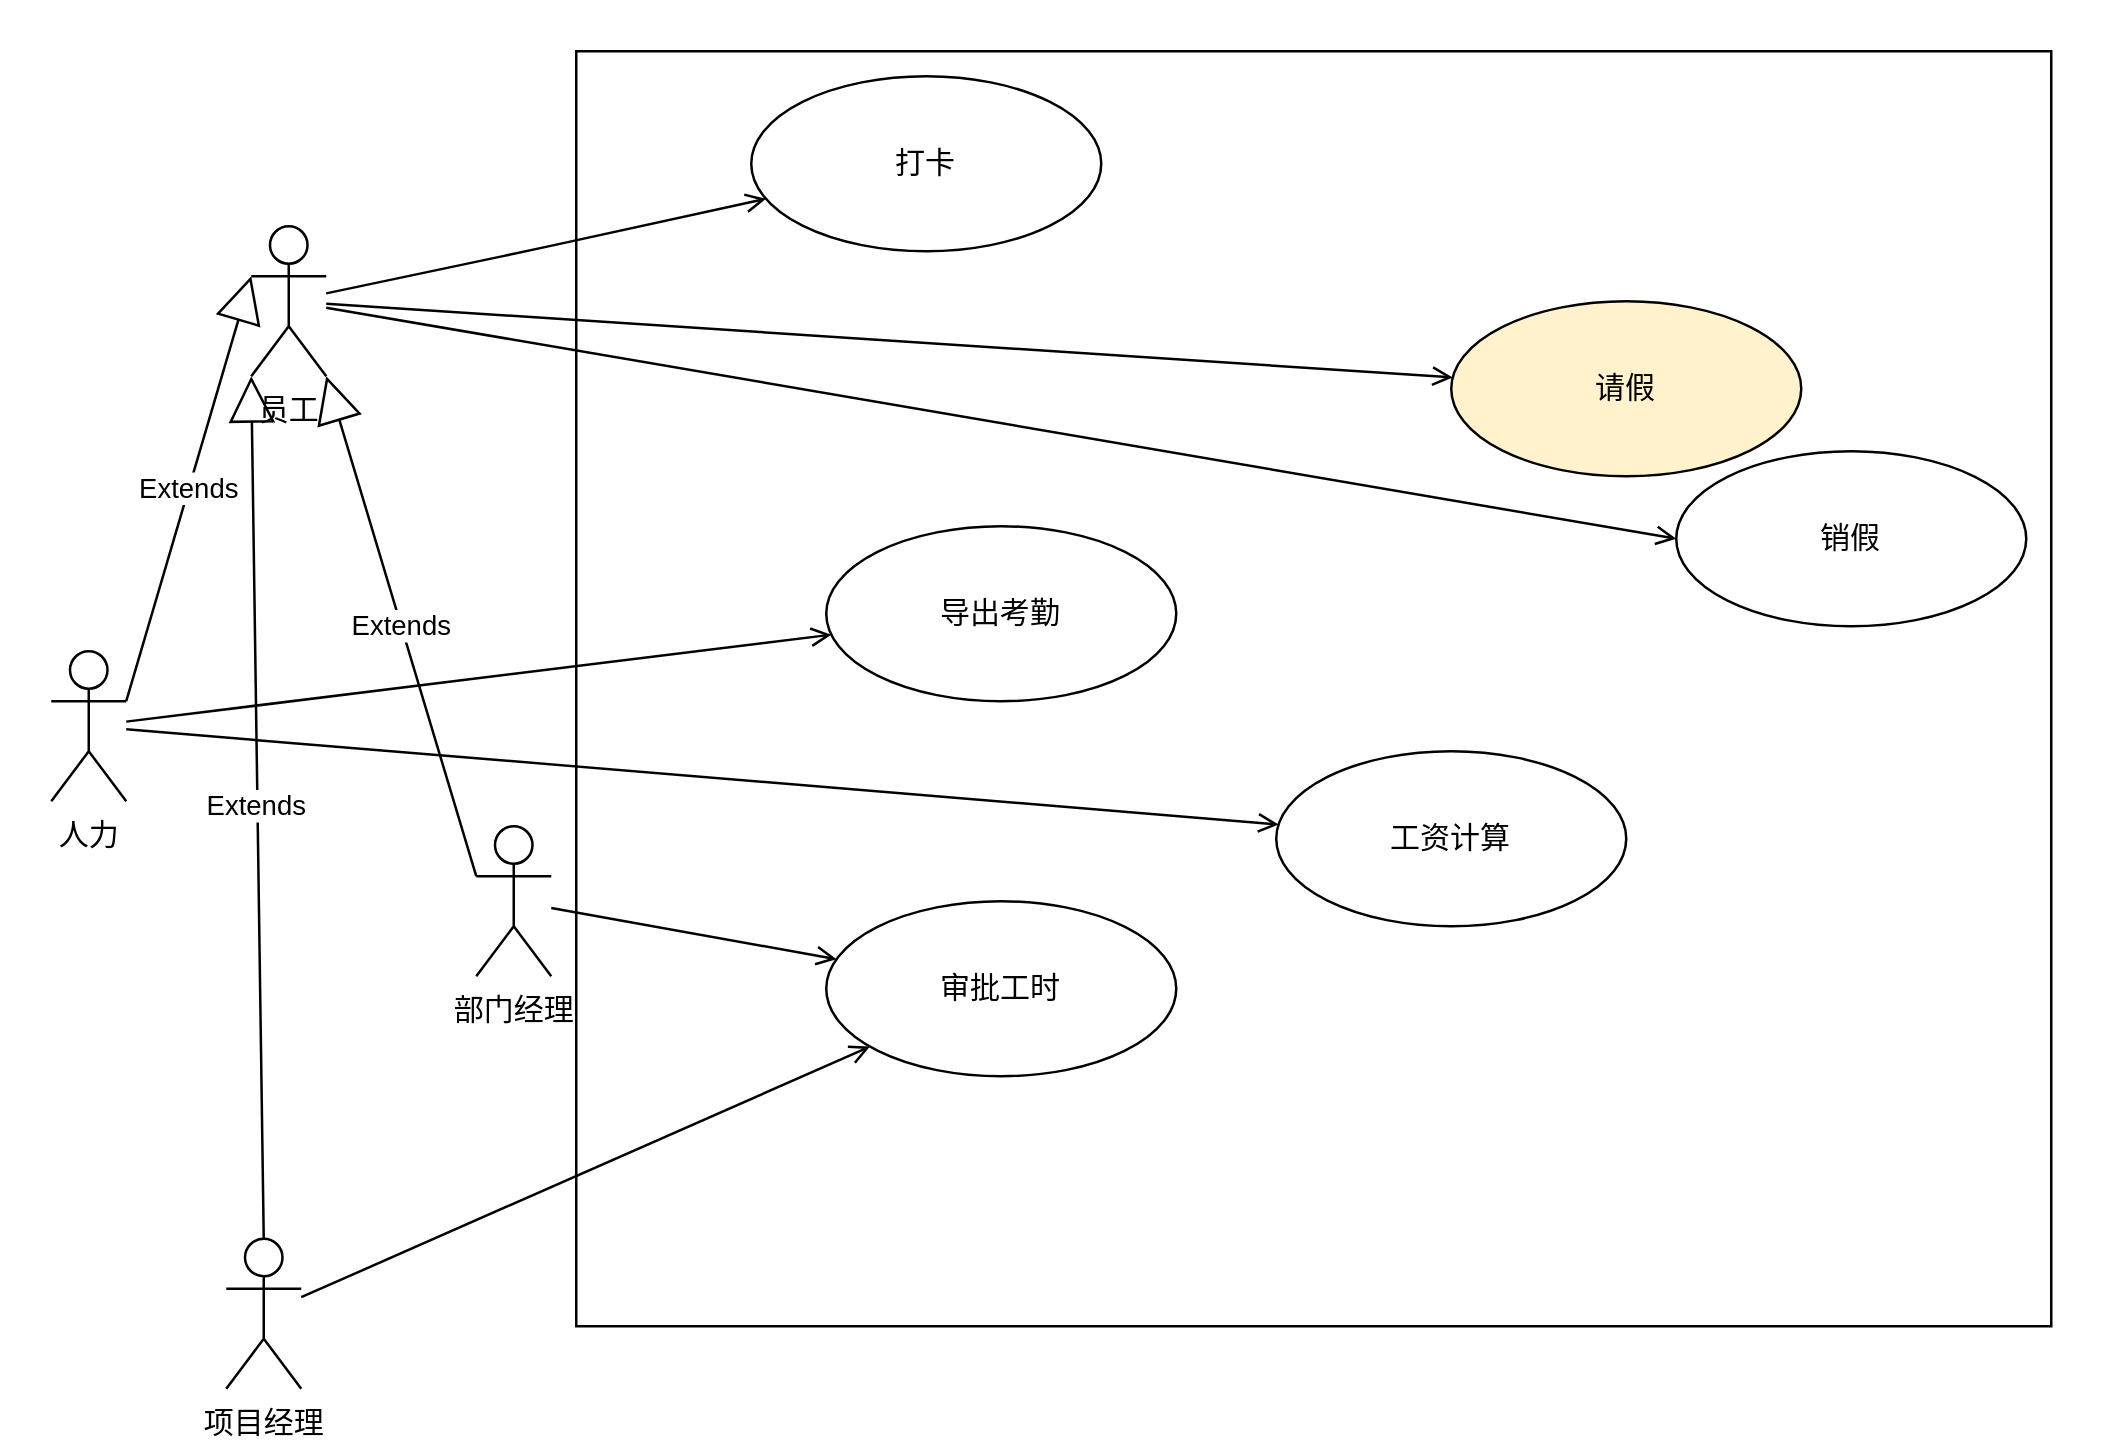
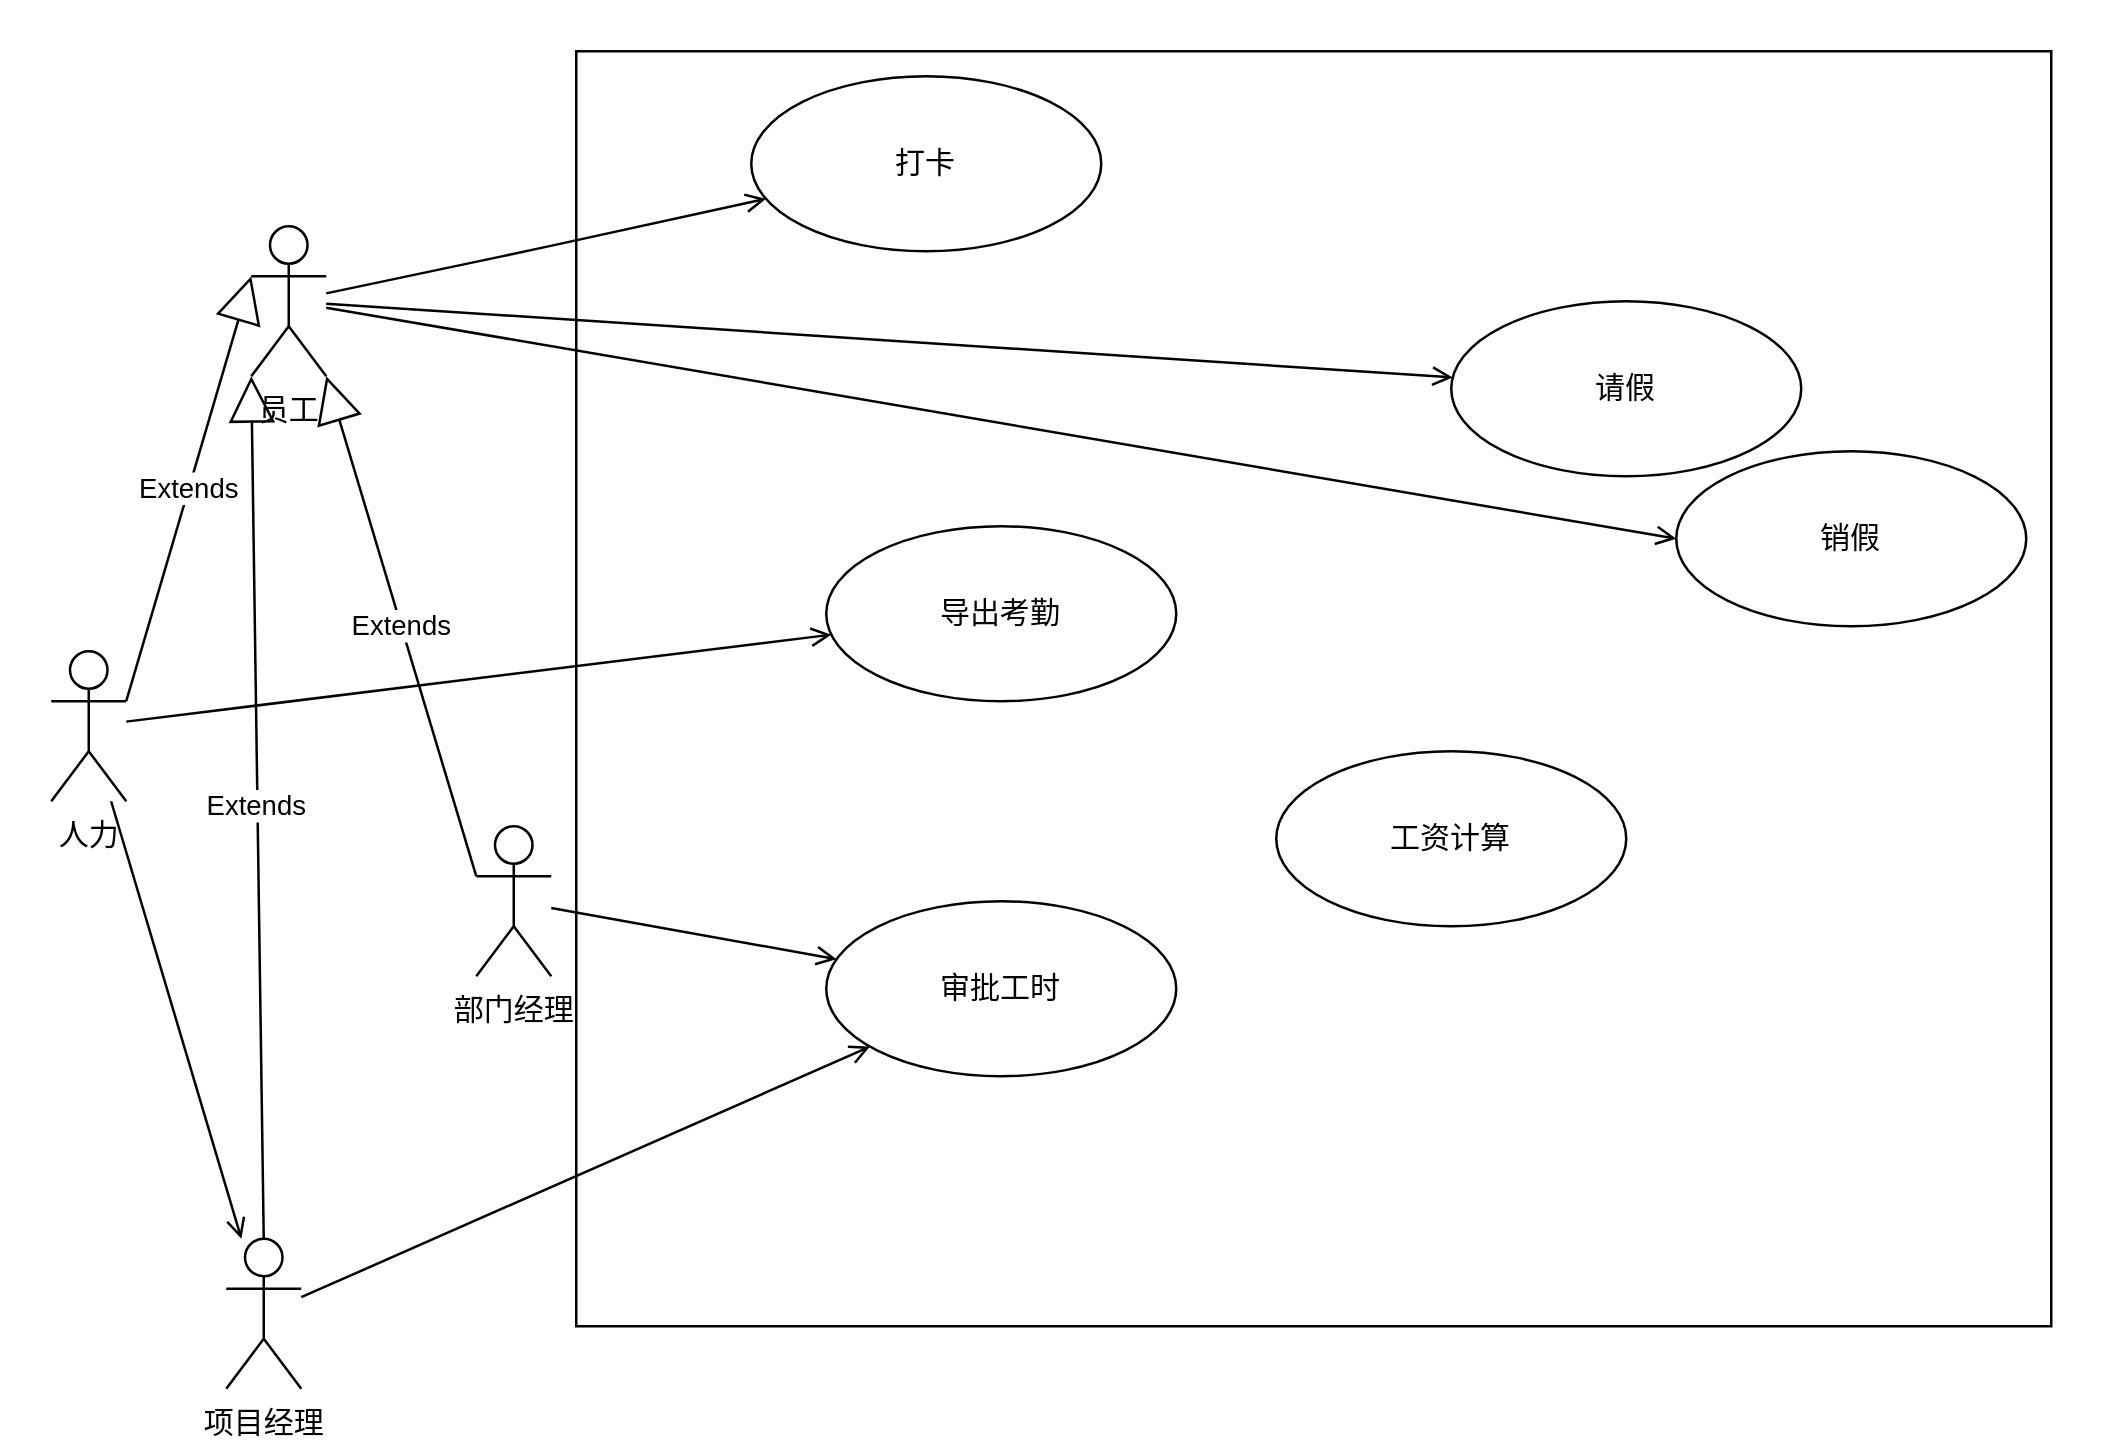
  <mxCell id="0" />
  <mxCell id="1" parent="0" />
  <mxCell id="2" value="" style="verticalLabelPosition=bottom;verticalAlign=top;html=1;shape=mxgraph.basic.rect;fillColor2=none;strokeWidth=1;size=20;indent=5;" vertex="1" parent="1"><mxGeometry x="230" y="20" width="590" height="510" as="geometry" /></mxCell>
  <mxCell id="3" style="edgeStyle=none;orthogonalLoop=1;jettySize=auto;html=1;endArrow=open;endFill=0;" edge="1" parent="1" source="4" target="22"><mxGeometry relative="1" as="geometry" /></mxCell>
  <mxCell id="4" value="项目经理" style="shape=umlActor;verticalLabelPosition=bottom;verticalAlign=top;html=1;" vertex="1" parent="1"><mxGeometry x="90" y="495" width="30" height="60" as="geometry" /></mxCell>
  <mxCell id="5" value="打卡" style="ellipse;whiteSpace=wrap;html=1;" vertex="1" parent="1"><mxGeometry x="300" y="30" width="140" height="70" as="geometry" /></mxCell>
  <mxCell id="6" style="orthogonalLoop=1;jettySize=auto;html=1;endArrow=open;endFill=0;" edge="1" parent="1" source="9" target="5"><mxGeometry relative="1" as="geometry"><Array as="points"><mxPoint x="210" y="100" /></Array></mxGeometry></mxCell>
  <mxCell id="7" style="edgeStyle=none;orthogonalLoop=1;jettySize=auto;html=1;endArrow=open;endFill=0;" edge="1" parent="1" source="9" target="15"><mxGeometry relative="1" as="geometry" /></mxCell>
  <mxCell id="8" style="edgeStyle=none;orthogonalLoop=1;jettySize=auto;html=1;entryX=0;entryY=0.5;entryDx=0;entryDy=0;endArrow=open;endFill=0;" edge="1" parent="1" source="9" target="21"><mxGeometry relative="1" as="geometry" /></mxCell>
  <mxCell id="9" value="员工" style="shape=umlActor;verticalLabelPosition=bottom;verticalAlign=top;html=1;" vertex="1" parent="1"><mxGeometry x="100" y="90" width="30" height="60" as="geometry" /></mxCell>
  <mxCell id="10" style="edgeStyle=none;orthogonalLoop=1;jettySize=auto;html=1;endArrow=open;endFill=0;" edge="1" parent="1" source="11" target="22"><mxGeometry relative="1" as="geometry" /></mxCell>
  <mxCell id="11" value="部门经理" style="shape=umlActor;verticalLabelPosition=bottom;verticalAlign=top;html=1;" vertex="1" parent="1"><mxGeometry x="190" y="330" width="30" height="60" as="geometry" /></mxCell>
  <mxCell id="12" style="edgeStyle=none;orthogonalLoop=1;jettySize=auto;html=1;endArrow=open;endFill=0;" edge="1" parent="1" source="14" target="19"><mxGeometry relative="1" as="geometry" /></mxCell>
- <mxCell id="13" style="edgeStyle=none;orthogonalLoop=1;jettySize=auto;html=1;endArrow=open;endFill=0;" edge="1" parent="1" source="14" target="20"><mxGeometry relative="1" as="geometry" /></mxCell>
+ <mxCell id="13" style="edgeStyle=none;orthogonalLoop=1;jettySize=auto;html=1;endArrow=open;endFill=0;" edge="1" parent="1" source="14" target="4"><mxGeometry relative="1" as="geometry" /></mxCell>
  <mxCell id="14" value="人力" style="shape=umlActor;verticalLabelPosition=bottom;verticalAlign=top;html=1;" vertex="1" parent="1"><mxGeometry x="20" y="260" width="30" height="60" as="geometry" /></mxCell>
- <mxCell id="15" value="请假" style="ellipse;whiteSpace=wrap;html=1;fillColor=#fff2cc;" vertex="1" parent="1"><mxGeometry x="580" y="120" width="140" height="70" as="geometry" /></mxCell>
+ <mxCell id="15" value="请假" style="ellipse;whiteSpace=wrap;html=1;" vertex="1" parent="1"><mxGeometry x="580" y="120" width="140" height="70" as="geometry" /></mxCell>
  <mxCell id="16" value="Extends" style="endArrow=block;endSize=16;endFill=0;html=1;exitX=0;exitY=0.333;exitDx=0;exitDy=0;exitPerimeter=0;entryX=1;entryY=1;entryDx=0;entryDy=0;entryPerimeter=0;" edge="1" parent="1" source="11" target="9"><mxGeometry width="160" relative="1" as="geometry"><mxPoint x="220" y="220" as="sourcePoint" /><mxPoint x="380" y="220" as="targetPoint" /></mxGeometry></mxCell>
  <mxCell id="17" value="Extends" style="endArrow=block;endSize=16;endFill=0;html=1;exitX=1;exitY=0.333;exitDx=0;exitDy=0;exitPerimeter=0;entryX=0;entryY=0.333;entryDx=0;entryDy=0;entryPerimeter=0;" edge="1" parent="1" source="14" target="9"><mxGeometry width="160" relative="1" as="geometry"><mxPoint x="220" y="220" as="sourcePoint" /><mxPoint x="380" y="220" as="targetPoint" /></mxGeometry></mxCell>
  <mxCell id="18" value="Extends" style="endArrow=block;endSize=16;endFill=0;html=1;exitX=0.5;exitY=0;exitDx=0;exitDy=0;exitPerimeter=0;entryX=0;entryY=1;entryDx=0;entryDy=0;entryPerimeter=0;" edge="1" parent="1" source="4" target="9"><mxGeometry width="160" relative="1" as="geometry"><mxPoint x="130" y="160" as="sourcePoint" /><mxPoint x="290" y="160" as="targetPoint" /></mxGeometry></mxCell>
  <mxCell id="19" value="导出考勤" style="ellipse;whiteSpace=wrap;html=1;" vertex="1" parent="1"><mxGeometry x="330" y="210" width="140" height="70" as="geometry" /></mxCell>
  <mxCell id="20" value="工资计算" style="ellipse;whiteSpace=wrap;html=1;" vertex="1" parent="1"><mxGeometry x="510" y="300" width="140" height="70" as="geometry" /></mxCell>
  <mxCell id="21" value="销假" style="ellipse;whiteSpace=wrap;html=1;" vertex="1" parent="1"><mxGeometry x="670" y="180" width="140" height="70" as="geometry" /></mxCell>
  <mxCell id="22" value="审批工时" style="ellipse;whiteSpace=wrap;html=1;" vertex="1" parent="1"><mxGeometry x="330" y="360" width="140" height="70" as="geometry" /></mxCell>
